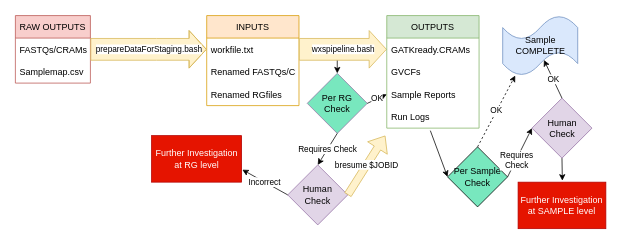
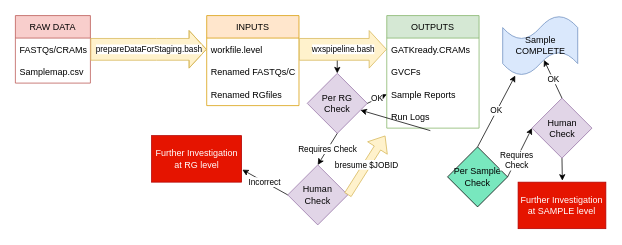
  <mxCell id="0" />
  <mxCell id="1" parent="0" />
  <mxCell id="2" value="INPUTS" style="swimlane;fontStyle=0;childLayout=stackLayout;horizontal=1;startSize=30;horizontalStack=0;resizeParent=1;resizeParentMax=0;resizeLast=0;collapsible=1;marginBottom=0;fillColor=#ffe6cc;strokeColor=#d79b00;" parent="1" vertex="1"><mxGeometry x="275" y="20" width="123" height="120" as="geometry" /></mxCell>
- <mxCell id="3" value="workfile.txt" style="text;strokeColor=none;fillColor=none;align=left;verticalAlign=middle;spacingLeft=4;spacingRight=4;overflow=hidden;points=[[0,0.5],[1,0.5]];portConstraint=eastwest;rotatable=0;" parent="2" vertex="1"><mxGeometry y="30" width="123" height="30" as="geometry" /></mxCell>
+ <mxCell id="3" value="workfile.level" style="text;strokeColor=none;fillColor=none;align=left;verticalAlign=middle;spacingLeft=4;spacingRight=4;overflow=hidden;points=[[0,0.5],[1,0.5]];portConstraint=eastwest;rotatable=0;" parent="2" vertex="1"><mxGeometry y="30" width="123" height="30" as="geometry" /></mxCell>
  <mxCell id="4" value="Renamed FASTQs/CRAMS" style="text;strokeColor=none;fillColor=none;align=left;verticalAlign=middle;spacingLeft=4;spacingRight=4;overflow=hidden;points=[[0,0.5],[1,0.5]];portConstraint=eastwest;rotatable=0;" parent="2" vertex="1"><mxGeometry y="60" width="123" height="30" as="geometry" /></mxCell>
  <mxCell id="5" value="Renamed RGfiles" style="text;strokeColor=none;fillColor=none;align=left;verticalAlign=middle;spacingLeft=4;spacingRight=4;overflow=hidden;points=[[0,0.5],[1,0.5]];portConstraint=eastwest;rotatable=0;" parent="2" vertex="1"><mxGeometry y="90" width="123" height="30" as="geometry" /></mxCell>
- <mxCell id="6" value="RAW OUTPUTS" style="swimlane;fontStyle=0;childLayout=stackLayout;horizontal=1;startSize=30;horizontalStack=0;resizeParent=1;resizeParentMax=0;resizeLast=0;collapsible=1;marginBottom=0;labelBackgroundColor=none;fillColor=#f8cecc;strokeColor=#b85450;" parent="1" vertex="1"><mxGeometry x="20" y="20" width="100" height="90" as="geometry" /></mxCell>
+ <mxCell id="6" value="RAW DATA" style="swimlane;fontStyle=0;childLayout=stackLayout;horizontal=1;startSize=30;horizontalStack=0;resizeParent=1;resizeParentMax=0;resizeLast=0;collapsible=1;marginBottom=0;labelBackgroundColor=none;fillColor=#f8cecc;strokeColor=#b85450;" parent="1" vertex="1"><mxGeometry x="20" y="20" width="100" height="90" as="geometry" /></mxCell>
  <mxCell id="7" value="FASTQs/CRAMs" style="text;strokeColor=none;fillColor=none;align=left;verticalAlign=middle;spacingLeft=4;spacingRight=4;overflow=hidden;points=[[0,0.5],[1,0.5]];portConstraint=eastwest;rotatable=0;" parent="6" vertex="1"><mxGeometry y="30" width="100" height="30" as="geometry" /></mxCell>
  <mxCell id="8" value="Samplemap.csv" style="text;strokeColor=none;fillColor=none;align=left;verticalAlign=middle;spacingLeft=4;spacingRight=4;overflow=hidden;points=[[0,0.5],[1,0.5]];portConstraint=eastwest;rotatable=0;" parent="6" vertex="1"><mxGeometry y="60" width="100" height="30" as="geometry" /></mxCell>
  <mxCell id="9" value="prepareDataForStaging.bash" style="shape=flexArrow;endArrow=classic;html=1;rounded=0;exitX=1;exitY=0.5;exitDx=0;exitDy=0;entryX=0;entryY=0.5;entryDx=0;entryDy=0;width=29;endSize=7.33;fillColor=#fff2cc;strokeColor=#d6b656;" parent="1" source="7" target="3" edge="1"><mxGeometry width="50" height="50" relative="1" as="geometry"><mxPoint x="218" y="150" as="sourcePoint" /><mxPoint x="268" y="100" as="targetPoint" /><Array as="points"><mxPoint x="208" y="65" /></Array></mxGeometry></mxCell>
  <mxCell id="10" value="wxspipeline.bash" style="shape=flexArrow;endArrow=classic;html=1;rounded=0;exitX=1;exitY=0.5;exitDx=0;exitDy=0;width=29;endSize=7.33;entryX=0;entryY=0.5;entryDx=0;entryDy=0;fillColor=#fff2cc;strokeColor=#d6b656;" parent="1" source="3" edge="1"><mxGeometry width="50" height="50" relative="1" as="geometry"><mxPoint x="418" y="64.5" as="sourcePoint" /><mxPoint x="515" y="65" as="targetPoint" /><Array as="points" /></mxGeometry></mxCell>
  <mxCell id="11" value="OUTPUTS" style="swimlane;fontStyle=0;childLayout=stackLayout;horizontal=1;startSize=30;horizontalStack=0;resizeParent=1;resizeParentMax=0;resizeLast=0;collapsible=1;marginBottom=0;fillColor=#d5e8d4;strokeColor=#82b366;" parent="1" vertex="1"><mxGeometry x="515" y="20" width="123" height="150" as="geometry" /></mxCell>
  <mxCell id="12" value="GATKready.CRAMs" style="text;strokeColor=none;fillColor=none;align=left;verticalAlign=middle;spacingLeft=4;spacingRight=4;overflow=hidden;points=[[0,0.5],[1,0.5]];portConstraint=eastwest;rotatable=0;" parent="11" vertex="1"><mxGeometry y="30" width="123" height="30" as="geometry" /></mxCell>
  <mxCell id="13" value="GVCFs " style="text;strokeColor=none;fillColor=none;align=left;verticalAlign=middle;spacingLeft=4;spacingRight=4;overflow=hidden;points=[[0,0.5],[1,0.5]];portConstraint=eastwest;rotatable=0;" parent="11" vertex="1"><mxGeometry y="60" width="123" height="30" as="geometry" /></mxCell>
  <mxCell id="14" value="Sample Reports" style="text;strokeColor=none;fillColor=none;align=left;verticalAlign=middle;spacingLeft=4;spacingRight=4;overflow=hidden;points=[[0,0.5],[1,0.5]];portConstraint=eastwest;rotatable=0;" parent="11" vertex="1"><mxGeometry y="90" width="123" height="30" as="geometry" /></mxCell>
  <mxCell id="15" value="Run Logs" style="text;strokeColor=none;fillColor=none;align=left;verticalAlign=middle;spacingLeft=4;spacingRight=4;overflow=hidden;points=[[0,0.5],[1,0.5]];portConstraint=eastwest;rotatable=0;" parent="11" vertex="1"><mxGeometry y="120" width="123" height="30" as="geometry" /></mxCell>
- <mxCell id="16" value="Per RG&lt;br&gt;Check" style="rhombus;whiteSpace=wrap;html=1;fillColor=#78E7BE;strokeColor=#9673a6;" parent="1" vertex="1"><mxGeometry x="409" y="97" width="80" height="80" as="geometry" /></mxCell>
+ <mxCell id="16" value="Per RG&lt;br&gt;Check" style="rhombus;whiteSpace=wrap;html=1;fillColor=#e1d5e7;strokeColor=#9673a6;" parent="1" vertex="1"><mxGeometry x="409" y="97" width="80" height="80" as="geometry" /></mxCell>
  <mxCell id="17" value="" style="endArrow=classic;html=1;rounded=0;entryX=0.5;entryY=0;entryDx=0;entryDy=0;" parent="1" target="16" edge="1"><mxGeometry width="50" height="50" relative="1" as="geometry"><mxPoint x="449" y="80" as="sourcePoint" /><mxPoint x="509" y="100" as="targetPoint" /></mxGeometry></mxCell>
  <mxCell id="18" value="OK" style="endArrow=classic;html=1;rounded=0;exitX=1;exitY=0.5;exitDx=0;exitDy=0;entryX=0;entryY=0.5;entryDx=0;entryDy=0;" parent="1" source="16" edge="1"><mxGeometry width="50" height="50" relative="1" as="geometry"><mxPoint x="459" y="140" as="sourcePoint" /><mxPoint x="515" y="125" as="targetPoint" /></mxGeometry></mxCell>
  <mxCell id="19" value="Requires Check" style="endArrow=classic;html=1;rounded=0;exitX=0.5;exitY=1;exitDx=0;exitDy=0;entryX=0.5;entryY=0;entryDx=0;entryDy=0;" parent="1" source="16" target="20" edge="1"><mxGeometry width="50" height="50" relative="1" as="geometry"><mxPoint x="459" y="140" as="sourcePoint" /><mxPoint x="449" y="260" as="targetPoint" /></mxGeometry></mxCell>
  <mxCell id="20" value="Human&lt;br&gt;Check" style="rhombus;whiteSpace=wrap;html=1;fillColor=#e1d5e7;strokeColor=#9673a6;" parent="1" vertex="1"><mxGeometry x="383" y="219" width="80" height="80" as="geometry" /></mxCell>
  <mxCell id="21" value="bresume $JOBID" style="shape=flexArrow;endArrow=classic;html=1;rounded=0;exitX=1;exitY=0.5;exitDx=0;exitDy=0;fillColor=#fff2cc;strokeColor=#d6b656;" parent="1" source="20" edge="1"><mxGeometry width="50" height="50" relative="1" as="geometry"><mxPoint x="459" y="140" as="sourcePoint" /><mxPoint x="513" y="180" as="targetPoint" /></mxGeometry></mxCell>
  <mxCell id="22" value="Incorrect" style="endArrow=classic;html=1;rounded=0;exitX=0;exitY=0.5;exitDx=0;exitDy=0;" parent="1" source="20" edge="1"><mxGeometry width="50" height="50" relative="1" as="geometry"><mxPoint x="483" y="140" as="sourcePoint" /><mxPoint x="322.5" y="225.44" as="targetPoint" /></mxGeometry></mxCell>
  <mxCell id="23" value="Further Investigation&lt;br&gt;at RG level" style="rounded=0;whiteSpace=wrap;html=1;fillColor=#e51400;fontColor=#ffffff;strokeColor=#B20000;" parent="1" vertex="1"><mxGeometry x="201.5" y="180" width="120" height="62" as="geometry" /></mxCell>
- <mxCell id="24" value="" style="endArrow=classic;html=1;rounded=0;exitX=0.472;exitY=1.111;exitDx=0;exitDy=0;exitPerimeter=0;entryX=0;entryY=0.5;entryDx=0;entryDy=0;" parent="1" source="15" target="25" edge="1"><mxGeometry width="50" height="50" relative="1" as="geometry"><mxPoint x="498" y="340" as="sourcePoint" /><mxPoint x="548" y="290" as="targetPoint" /></mxGeometry></mxCell>
+ <mxCell id="24" value="" style="endArrow=classic;html=1;rounded=0;exitX=0.472;exitY=1.111;exitDx=0;exitDy=0;exitPerimeter=0;" parent="1" source="15" target="16" edge="1"><mxGeometry width="50" height="50" relative="1" as="geometry"><mxPoint x="498" y="340" as="sourcePoint" /><mxPoint x="548" y="290" as="targetPoint" /></mxGeometry></mxCell>
  <mxCell id="25" value="Per Sample&lt;br&gt;Check" style="rhombus;whiteSpace=wrap;html=1;fillColor=#78E7BE;" parent="1" vertex="1"><mxGeometry x="596" y="195" width="80" height="80" as="geometry" /></mxCell>
  <mxCell id="26" value="Sample COMPLETE" style="shape=tape;whiteSpace=wrap;html=1;fillColor=#dae8fc;strokeColor=#6c8ebf;" parent="1" vertex="1"><mxGeometry x="669.5" y="20" width="100" height="80" as="geometry" /></mxCell>
- <mxCell id="27" value="OK" style="endArrow=classic;html=1;rounded=0;exitX=0.5;exitY=0;exitDx=0;exitDy=0;entryX=0.167;entryY=1;entryDx=0;entryDy=0;entryPerimeter=0;dashed=1;" parent="1" source="25" target="26" edge="1"><mxGeometry width="50" height="50" relative="1" as="geometry"><mxPoint x="558" y="230" as="sourcePoint" /><mxPoint x="608" y="180" as="targetPoint" /></mxGeometry></mxCell>
+ <mxCell id="27" value="OK" style="endArrow=classic;html=1;rounded=0;exitX=0.5;exitY=0;exitDx=0;exitDy=0;entryX=0.167;entryY=1;entryDx=0;entryDy=0;entryPerimeter=0;" parent="1" source="25" target="26" edge="1"><mxGeometry width="50" height="50" relative="1" as="geometry"><mxPoint x="558" y="230" as="sourcePoint" /><mxPoint x="608" y="180" as="targetPoint" /></mxGeometry></mxCell>
  <mxCell id="28" value="" style="endArrow=classic;html=1;rounded=0;exitX=1;exitY=0.5;exitDx=0;exitDy=0;entryX=0;entryY=0.5;entryDx=0;entryDy=0;" parent="1" source="25" target="30" edge="1"><mxGeometry width="50" height="50" relative="1" as="geometry"><mxPoint x="558" y="230" as="sourcePoint" /><mxPoint x="758" y="290" as="targetPoint" /></mxGeometry></mxCell>
  <mxCell id="29" value="Requires&lt;br&gt;Check" style="edgeLabel;html=1;align=center;verticalAlign=middle;resizable=0;points=[];" parent="28" vertex="1" connectable="0"><mxGeometry x="-0.299" relative="1" as="geometry"><mxPoint as="offset" /></mxGeometry></mxCell>
  <mxCell id="30" value="Human&lt;br&gt;Check" style="rhombus;whiteSpace=wrap;html=1;fillColor=#e1d5e7;strokeColor=#9673a6;" parent="1" vertex="1"><mxGeometry x="708.5" y="130" width="80" height="80" as="geometry" /></mxCell>
  <mxCell id="31" value="OK" style="endArrow=classic;html=1;rounded=0;exitX=0.5;exitY=0;exitDx=0;exitDy=0;entryX=0.55;entryY=0.74;entryDx=0;entryDy=0;entryPerimeter=0;" parent="1" source="30" target="26" edge="1"><mxGeometry width="50" height="50" relative="1" as="geometry"><mxPoint x="558" y="220" as="sourcePoint" /><mxPoint x="608" y="170" as="targetPoint" /></mxGeometry></mxCell>
  <mxCell id="32" value="" style="endArrow=classic;html=1;rounded=0;exitX=0.5;exitY=1;exitDx=0;exitDy=0;" parent="1" source="30" edge="1"><mxGeometry width="50" height="50" relative="1" as="geometry"><mxPoint x="558" y="210" as="sourcePoint" /><mxPoint x="749" y="240" as="targetPoint" /></mxGeometry></mxCell>
  <mxCell id="33" value="Further Investigation&lt;br&gt;at SAMPLE level" style="rounded=0;whiteSpace=wrap;html=1;fillColor=#e51400;fontColor=#ffffff;strokeColor=#B20000;" parent="1" vertex="1"><mxGeometry x="690" y="242" width="117" height="62" as="geometry" /></mxCell>
